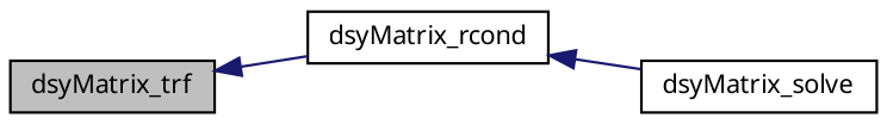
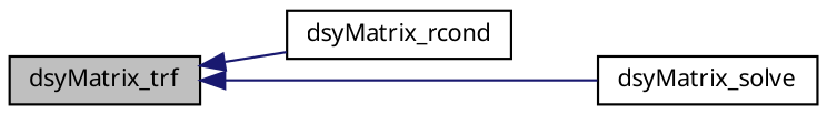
  digraph {
    rankdir=LR
    node [color=black fillcolor=white fontname="FreeSans.ttf" fontsize=10 shape=record style=filled]
    edge [color=midnightblue dir=back fontname="FreeSans.ttf" fontsize=10 labelfontname="FreeSans.ttf" labelfontsize=10 style=solid]
    n1 [fillcolor=grey75 fontcolor=black height=0.2 label=dsyMatrix_trf width=0.4]
    n2 [height=0.2 label=dsyMatrix_rcond width=0.4]
    n3 [height=0.2 label=dsyMatrix_solve width=0.4]
    n1 -> n2
-   n2 -> n3
+   n1 -> n3
  }
